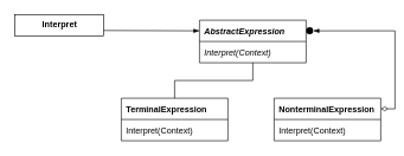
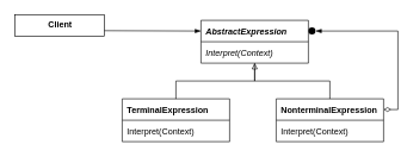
  <mxCell id="0" />
  <mxCell id="1" parent="0" />
- <mxCell id="2" value="&lt;b&gt;Interpret&lt;/b&gt;" style="html=1;fontSize=12;startSize=25;arcSize=12;spacing=2;fillColor=none;" vertex="1" parent="1"><mxGeometry x="20" y="20" width="125" height="30" as="geometry" /></mxCell>
+ <mxCell id="2" value="&lt;b&gt;Client&lt;/b&gt;" style="html=1;fontSize=12;startSize=25;arcSize=12;spacing=2;fillColor=none;" vertex="1" parent="1"><mxGeometry x="20" y="20" width="125" height="30" as="geometry" /></mxCell>
  <mxCell id="3" value="AbstractExpression" style="swimlane;fontStyle=3;childLayout=stackLayout;horizontal=1;startSize=30;fillColor=none;horizontalStack=0;resizeParent=1;resizeParentMax=0;resizeLast=0;collapsible=0;marginBottom=0;fontSize=12;swimlaneHead=1;swimlaneBody=1;connectable=1;allowArrows=1;dropTarget=1;align=left;spacingLeft=5;" vertex="1" parent="1"><mxGeometry x="280" y="28" width="150" height="60" as="geometry"><mxRectangle x="245" y="370" width="90" height="26" as="alternateBounds" /></mxGeometry></mxCell>
  <mxCell id="4" value="Interpret(Context)" style="text;strokeColor=none;fillColor=none;align=left;verticalAlign=middle;spacingLeft=5;spacingRight=4;overflow=hidden;rotatable=0;points=[[0,0.5],[1,0.5]];portConstraint=eastwest;fontSize=12;fontStyle=2;connectable=0;" vertex="1" parent="3"><mxGeometry y="30" width="150" height="30" as="geometry" /></mxCell>
  <mxCell id="5" value="TerminalExpression" style="swimlane;fontStyle=1;childLayout=stackLayout;horizontal=1;startSize=30;fillColor=none;horizontalStack=0;resizeParent=1;resizeParentMax=0;resizeLast=0;collapsible=0;marginBottom=0;fontSize=12;swimlaneHead=1;swimlaneBody=1;connectable=1;allowArrows=1;dropTarget=1;align=left;spacingLeft=5;" vertex="1" parent="1"><mxGeometry x="170" y="138" width="150" height="60" as="geometry"><mxRectangle x="245" y="370" width="90" height="26" as="alternateBounds" /></mxGeometry></mxCell>
  <mxCell id="6" value="Interpret(Context)" style="text;strokeColor=none;fillColor=none;align=left;verticalAlign=middle;spacingLeft=5;spacingRight=4;overflow=hidden;rotatable=0;points=[[0,0.5],[1,0.5]];portConstraint=eastwest;fontSize=12;fontStyle=0;connectable=0;" vertex="1" parent="5"><mxGeometry y="30" width="150" height="30" as="geometry" /></mxCell>
  <mxCell id="7" value="NonterminalExpression" style="swimlane;fontStyle=1;childLayout=stackLayout;horizontal=1;startSize=30;fillColor=none;horizontalStack=0;resizeParent=1;resizeParentMax=0;resizeLast=0;collapsible=0;marginBottom=0;fontSize=12;swimlaneHead=1;swimlaneBody=1;connectable=1;allowArrows=1;dropTarget=1;align=left;spacingLeft=5;" vertex="1" parent="1"><mxGeometry x="385" y="138" width="150" height="60" as="geometry"><mxRectangle x="245" y="370" width="90" height="26" as="alternateBounds" /></mxGeometry></mxCell>
  <mxCell id="8" value="Interpret(Context)" style="text;strokeColor=none;fillColor=none;align=left;verticalAlign=middle;spacingLeft=5;spacingRight=4;overflow=hidden;rotatable=0;points=[[0,0.5],[1,0.5]];portConstraint=eastwest;fontSize=12;fontStyle=0;connectable=0;" vertex="1" parent="7"><mxGeometry y="30" width="150" height="30" as="geometry" /></mxCell>
  <mxCell id="9" value="" style="endArrow=blockThin;html=1;rounded=0;endFill=1;entryX=0;entryY=0.25;entryDx=0;entryDy=0;exitX=1;exitY=0.75;exitDx=0;exitDy=0;" edge="1" parent="1" source="2" target="3"><mxGeometry width="50" height="50" relative="1" as="geometry"><mxPoint x="155" y="46" as="sourcePoint" /><mxPoint x="290" y="-37" as="targetPoint" /></mxGeometry></mxCell>
  <mxCell id="10" value="" style="edgeStyle=orthogonalEdgeStyle;rounded=0;orthogonalLoop=1;jettySize=auto;html=1;fontSize=12;startSize=30;endArrow=none;endFill=0;entryX=0.5;entryY=1;entryDx=0;entryDy=0;" edge="1" parent="1" source="5" target="3"><mxGeometry relative="1" as="geometry"><mxPoint x="350" y="152" as="sourcePoint" /><mxPoint x="350" y="118" as="targetPoint" /></mxGeometry></mxCell>
+ <mxCell id="11" value="" style="edgeStyle=orthogonalEdgeStyle;rounded=0;orthogonalLoop=1;jettySize=auto;html=1;fontSize=12;startSize=30;endArrow=block;endFill=0;entryX=0.5;entryY=1;entryDx=0;entryDy=0;exitX=0.5;exitY=0;exitDx=0;exitDy=0;" edge="1" parent="1" source="7" target="3"><mxGeometry relative="1" as="geometry"><mxPoint x="255" y="148" as="sourcePoint" /><mxPoint x="360" y="88" as="targetPoint" /></mxGeometry></mxCell>
  <mxCell id="12" value="" style="rounded=0;orthogonalLoop=1;jettySize=auto;html=1;fontSize=12;startSize=8;endArrow=blockThin;endFill=1;startArrow=diamondThin;startFill=0;entryX=1;entryY=0.5;entryDx=0;entryDy=0;exitX=1;exitY=0.25;exitDx=0;exitDy=0;edgeStyle=orthogonalEdgeStyle;" edge="1" target="13" parent="1" source="7"><mxGeometry relative="1" as="geometry"><mxPoint x="510" y="53" as="sourcePoint" /><mxPoint x="570" y="52.141" as="targetPoint" /></mxGeometry></mxCell>
  <mxCell id="13" value="" style="ellipse;whiteSpace=wrap;html=1;aspect=fixed;fillColor=#000000;strokeColor=none;" vertex="1" parent="1"><mxGeometry x="430" y="38" width="10" height="10" as="geometry" /></mxCell>
